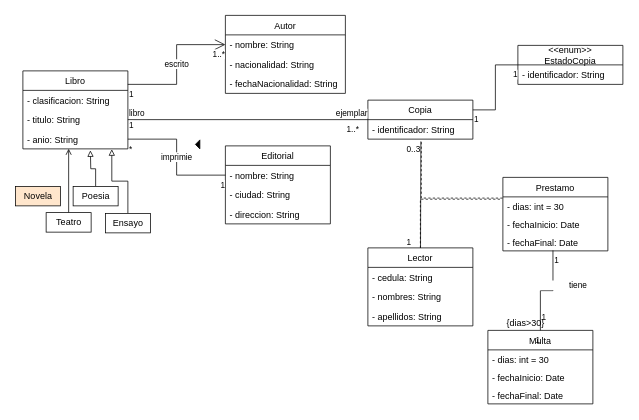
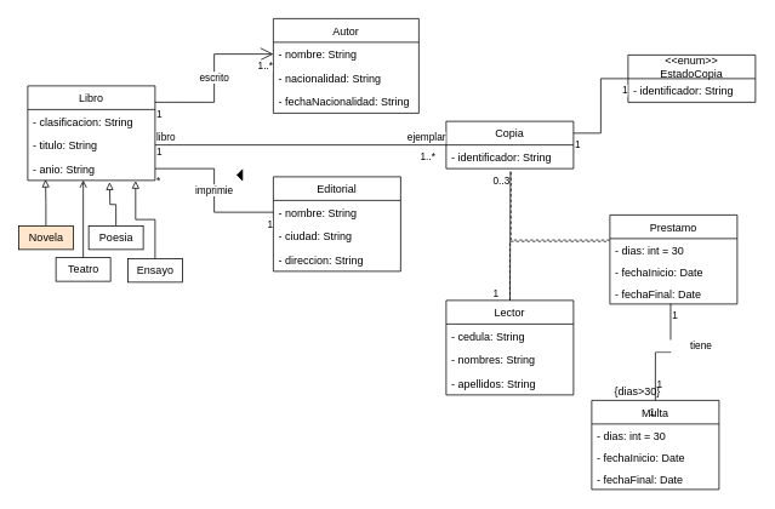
  <mxCell id="0" />
  <mxCell id="1" parent="0" />
  <mxCell id="2" value="Libro" style="swimlane;fontStyle=0;childLayout=stackLayout;horizontal=1;startSize=26;fillColor=none;horizontalStack=0;resizeParent=1;resizeParentMax=0;resizeLast=0;collapsible=1;marginBottom=0;" vertex="1" parent="1"><mxGeometry x="30" y="94" width="140" height="104" as="geometry" /></mxCell>
  <mxCell id="3" value="- clasificacion: String" style="text;strokeColor=none;fillColor=none;align=left;verticalAlign=top;spacingLeft=4;spacingRight=4;overflow=hidden;rotatable=0;points=[[0,0.5],[1,0.5]];portConstraint=eastwest;" vertex="1" parent="2"><mxGeometry y="26" width="140" height="26" as="geometry" /></mxCell>
  <mxCell id="4" value="- titulo: String" style="text;strokeColor=none;fillColor=none;align=left;verticalAlign=top;spacingLeft=4;spacingRight=4;overflow=hidden;rotatable=0;points=[[0,0.5],[1,0.5]];portConstraint=eastwest;" vertex="1" parent="2"><mxGeometry y="52" width="140" height="26" as="geometry" /></mxCell>
  <mxCell id="5" value="- anio: String" style="text;strokeColor=none;fillColor=none;align=left;verticalAlign=top;spacingLeft=4;spacingRight=4;overflow=hidden;rotatable=0;points=[[0,0.5],[1,0.5]];portConstraint=eastwest;" vertex="1" parent="2"><mxGeometry y="78" width="140" height="26" as="geometry" /></mxCell>
  <mxCell id="6" value="Autor" style="swimlane;fontStyle=0;childLayout=stackLayout;horizontal=1;startSize=26;fillColor=none;horizontalStack=0;resizeParent=1;resizeParentMax=0;resizeLast=0;collapsible=1;marginBottom=0;" vertex="1" parent="1"><mxGeometry x="300" y="20" width="160" height="104" as="geometry" /></mxCell>
  <mxCell id="7" value="- nombre: String" style="text;strokeColor=none;fillColor=none;align=left;verticalAlign=top;spacingLeft=4;spacingRight=4;overflow=hidden;rotatable=0;points=[[0,0.5],[1,0.5]];portConstraint=eastwest;" vertex="1" parent="6"><mxGeometry y="26" width="160" height="26" as="geometry" /></mxCell>
  <mxCell id="8" value="- nacionalidad: String" style="text;strokeColor=none;fillColor=none;align=left;verticalAlign=top;spacingLeft=4;spacingRight=4;overflow=hidden;rotatable=0;points=[[0,0.5],[1,0.5]];portConstraint=eastwest;" vertex="1" parent="6"><mxGeometry y="52" width="160" height="26" as="geometry" /></mxCell>
  <mxCell id="9" value="- fechaNacionalidad: String" style="text;strokeColor=none;fillColor=none;align=left;verticalAlign=top;spacingLeft=4;spacingRight=4;overflow=hidden;rotatable=0;points=[[0,0.5],[1,0.5]];portConstraint=eastwest;" vertex="1" parent="6"><mxGeometry y="78" width="160" height="26" as="geometry" /></mxCell>
  <mxCell id="10" value="Editorial" style="swimlane;fontStyle=0;childLayout=stackLayout;horizontal=1;startSize=26;fillColor=none;horizontalStack=0;resizeParent=1;resizeParentMax=0;resizeLast=0;collapsible=1;marginBottom=0;" vertex="1" parent="1"><mxGeometry x="300" y="194" width="140" height="104" as="geometry" /></mxCell>
  <mxCell id="11" value="- nombre: String" style="text;strokeColor=none;fillColor=none;align=left;verticalAlign=top;spacingLeft=4;spacingRight=4;overflow=hidden;rotatable=0;points=[[0,0.5],[1,0.5]];portConstraint=eastwest;" vertex="1" parent="10"><mxGeometry y="26" width="140" height="26" as="geometry" /></mxCell>
  <mxCell id="12" value="- ciudad: String" style="text;strokeColor=none;fillColor=none;align=left;verticalAlign=top;spacingLeft=4;spacingRight=4;overflow=hidden;rotatable=0;points=[[0,0.5],[1,0.5]];portConstraint=eastwest;" vertex="1" parent="10"><mxGeometry y="52" width="140" height="26" as="geometry" /></mxCell>
  <mxCell id="13" value="- direccion: String" style="text;strokeColor=none;fillColor=none;align=left;verticalAlign=top;spacingLeft=4;spacingRight=4;overflow=hidden;rotatable=0;points=[[0,0.5],[1,0.5]];portConstraint=eastwest;" vertex="1" parent="10"><mxGeometry y="78" width="140" height="26" as="geometry" /></mxCell>
  <mxCell id="14" value="escrito" style="endArrow=open;html=1;endSize=12;startArrow=none;startSize=14;startFill=0;edgeStyle=orthogonalEdgeStyle;rounded=0;exitX=0.999;exitY=0.173;exitDx=0;exitDy=0;exitPerimeter=0;entryX=0;entryY=0.5;entryDx=0;entryDy=0;" edge="1" parent="1" source="2" target="7"><mxGeometry relative="1" as="geometry"><mxPoint x="170" y="154" as="sourcePoint" /><mxPoint x="330" y="154" as="targetPoint" /></mxGeometry></mxCell>
  <mxCell id="15" value="1" style="edgeLabel;resizable=0;html=1;align=left;verticalAlign=top;" connectable="0" vertex="1" parent="14"><mxGeometry x="-1" relative="1" as="geometry" /></mxCell>
  <mxCell id="16" value="1..*" style="edgeLabel;resizable=0;html=1;align=right;verticalAlign=top;" connectable="0" vertex="1" parent="14"><mxGeometry x="1" relative="1" as="geometry" /></mxCell>
  <mxCell id="17" value="&lt;blockquote style=&quot;margin: 0 0 0 40px; border: none; padding: 0px;&quot;&gt;tiene&lt;/blockquote&gt;" style="endArrow=none;html=1;endSize=12;startArrow=none;startSize=14;startFill=0;edgeStyle=orthogonalEdgeStyle;rounded=0;exitX=0.477;exitY=0.977;exitDx=0;exitDy=0;exitPerimeter=0;entryX=0.5;entryY=0;entryDx=0;entryDy=0;endFill=0;align=center;" edge="1" parent="1" source="54" target="55"><mxGeometry x="-0.245" y="13" relative="1" as="geometry"><mxPoint x="300" y="420" as="sourcePoint" /><mxPoint x="460" y="420" as="targetPoint" /><mxPoint as="offset" /></mxGeometry></mxCell>
  <mxCell id="18" value="1" style="edgeLabel;resizable=0;html=1;align=left;verticalAlign=top;" connectable="0" vertex="1" parent="17"><mxGeometry x="-1" relative="1" as="geometry" /></mxCell>
  <mxCell id="19" value="1" style="edgeLabel;resizable=0;html=1;align=right;verticalAlign=top;" connectable="0" vertex="1" parent="17"><mxGeometry x="1" relative="1" as="geometry" /></mxCell>
  <mxCell id="20" value="imprimie" style="endArrow=none;html=1;endSize=12;startArrow=none;startSize=14;startFill=0;edgeStyle=orthogonalEdgeStyle;rounded=0;exitX=1;exitY=0.5;exitDx=0;exitDy=0;entryX=0;entryY=0.5;entryDx=0;entryDy=0;endFill=0;" edge="1" parent="1" source="5" target="11"><mxGeometry relative="1" as="geometry"><mxPoint x="179.58" y="135.096" as="sourcePoint" /><mxPoint x="310" y="83" as="targetPoint" /></mxGeometry></mxCell>
  <mxCell id="21" value="*" style="edgeLabel;resizable=0;html=1;align=left;verticalAlign=top;" connectable="0" vertex="1" parent="20"><mxGeometry x="-1" relative="1" as="geometry" /></mxCell>
  <mxCell id="22" value="1" style="edgeLabel;resizable=0;html=1;align=right;verticalAlign=top;" connectable="0" vertex="1" parent="20"><mxGeometry x="1" relative="1" as="geometry" /></mxCell>
  <mxCell id="23" value="" style="triangle;aspect=fixed;fillColor=strokeColor;rotation=-180;" vertex="1" parent="1"><mxGeometry x="260" y="186" width="6" height="12" as="geometry" /></mxCell>
+ <mxCell id="24" style="edgeStyle=orthogonalEdgeStyle;rounded=0;orthogonalLoop=1;jettySize=auto;html=1;entryX=0.14;entryY=0.965;entryDx=0;entryDy=0;entryPerimeter=0;startArrow=none;startFill=0;endArrow=block;endFill=0;" edge="1" parent="1" source="25" target="5"><mxGeometry relative="1" as="geometry" /></mxCell>
  <mxCell id="25" value="Novela" style="html=1;fillColor=#ffe6cc;" vertex="1" parent="1"><mxGeometry x="20" y="248" width="60" height="26" as="geometry" /></mxCell>
  <mxCell id="26" style="edgeStyle=orthogonalEdgeStyle;rounded=0;orthogonalLoop=1;jettySize=auto;html=1;entryX=0.436;entryY=0.993;entryDx=0;entryDy=0;entryPerimeter=0;startArrow=none;startFill=0;endArrow=open;endFill=0;" edge="1" parent="1" source="27" target="5"><mxGeometry relative="1" as="geometry" /></mxCell>
  <mxCell id="27" value="Teatro" style="html=1;" vertex="1" parent="1"><mxGeometry x="61" y="283" width="60" height="26" as="geometry" /></mxCell>
  <mxCell id="28" style="edgeStyle=orthogonalEdgeStyle;rounded=0;orthogonalLoop=1;jettySize=auto;html=1;startArrow=none;startFill=0;endArrow=block;endFill=0;" edge="1" parent="1" source="29"><mxGeometry relative="1" as="geometry"><mxPoint x="120" y="200" as="targetPoint" /></mxGeometry></mxCell>
  <mxCell id="29" value="Poesia" style="html=1;" vertex="1" parent="1"><mxGeometry x="97" y="248" width="60" height="26" as="geometry" /></mxCell>
  <mxCell id="30" style="edgeStyle=orthogonalEdgeStyle;rounded=0;orthogonalLoop=1;jettySize=auto;html=1;entryX=0.847;entryY=1.021;entryDx=0;entryDy=0;entryPerimeter=0;startArrow=none;startFill=0;endArrow=block;endFill=0;" edge="1" parent="1" source="31" target="5"><mxGeometry relative="1" as="geometry" /></mxCell>
  <mxCell id="31" value="Ensayo" style="html=1;" vertex="1" parent="1"><mxGeometry x="140" y="284" width="60" height="26" as="geometry" /></mxCell>
  <mxCell id="32" value="Copia" style="swimlane;fontStyle=0;childLayout=stackLayout;horizontal=1;startSize=26;fillColor=none;horizontalStack=0;resizeParent=1;resizeParentMax=0;resizeLast=0;collapsible=1;marginBottom=0;" vertex="1" parent="1"><mxGeometry x="490" y="133" width="140" height="52" as="geometry" /></mxCell>
  <mxCell id="33" value="- identificador: String" style="text;strokeColor=none;fillColor=none;align=left;verticalAlign=top;spacingLeft=4;spacingRight=4;overflow=hidden;rotatable=0;points=[[0,0.5],[1,0.5]];portConstraint=eastwest;" vertex="1" parent="32"><mxGeometry y="26" width="140" height="26" as="geometry" /></mxCell>
  <mxCell id="34" value="" style="endArrow=none;html=1;edgeStyle=orthogonalEdgeStyle;rounded=0;exitX=1;exitY=0.5;exitDx=0;exitDy=0;entryX=0;entryY=0.5;entryDx=0;entryDy=0;" edge="1" parent="1" source="4" target="32"><mxGeometry relative="1" as="geometry"><mxPoint x="300" y="154" as="sourcePoint" /><mxPoint x="460" y="154" as="targetPoint" /></mxGeometry></mxCell>
  <mxCell id="35" value="libro" style="edgeLabel;resizable=0;html=1;align=left;verticalAlign=bottom;" connectable="0" vertex="1" parent="34"><mxGeometry x="-1" relative="1" as="geometry" /></mxCell>
  <mxCell id="36" value="ejemplar" style="edgeLabel;resizable=0;html=1;align=right;verticalAlign=bottom;" connectable="0" vertex="1" parent="34"><mxGeometry x="1" relative="1" as="geometry" /></mxCell>
  <mxCell id="37" value="1..*" style="edgeLabel;resizable=0;html=1;align=left;verticalAlign=top;" connectable="0" vertex="1" parent="1"><mxGeometry x="460" y="159.002" as="geometry" /></mxCell>
  <mxCell id="38" value="1" style="edgeLabel;resizable=0;html=1;align=left;verticalAlign=top;" connectable="0" vertex="1" parent="1"><mxGeometry x="170" y="154.002" as="geometry" /></mxCell>
  <mxCell id="39" value="&lt;&lt;enum&gt;&gt;&#10;EstadoCopia" style="swimlane;fontStyle=0;childLayout=stackLayout;horizontal=1;startSize=26;fillColor=none;horizontalStack=0;resizeParent=1;resizeParentMax=0;resizeLast=0;collapsible=1;marginBottom=0;" vertex="1" parent="1"><mxGeometry x="690" y="60" width="140" height="52" as="geometry" /></mxCell>
  <mxCell id="40" value="- identificador: String" style="text;strokeColor=none;fillColor=none;align=left;verticalAlign=top;spacingLeft=4;spacingRight=4;overflow=hidden;rotatable=0;points=[[0,0.5],[1,0.5]];portConstraint=eastwest;" vertex="1" parent="39"><mxGeometry y="26" width="140" height="26" as="geometry" /></mxCell>
  <mxCell id="41" value="" style="endArrow=none;html=1;endSize=12;startArrow=none;startSize=14;startFill=0;edgeStyle=orthogonalEdgeStyle;rounded=0;exitX=1;exitY=0.25;exitDx=0;exitDy=0;entryX=0;entryY=0.5;entryDx=0;entryDy=0;endFill=0;" edge="1" parent="1" source="32" target="39"><mxGeometry relative="1" as="geometry"><mxPoint x="179.86" y="121.992" as="sourcePoint" /><mxPoint x="310" y="69" as="targetPoint" /></mxGeometry></mxCell>
  <mxCell id="42" value="1" style="edgeLabel;resizable=0;html=1;align=left;verticalAlign=top;" connectable="0" vertex="1" parent="41"><mxGeometry x="-1" relative="1" as="geometry" /></mxCell>
  <mxCell id="43" value="1" style="edgeLabel;resizable=0;html=1;align=right;verticalAlign=top;" connectable="0" vertex="1" parent="41"><mxGeometry x="1" relative="1" as="geometry" /></mxCell>
  <mxCell id="44" style="rounded=0;orthogonalLoop=1;jettySize=auto;html=1;entryX=0.505;entryY=1.115;entryDx=0;entryDy=0;entryPerimeter=0;startArrow=none;startFill=0;endArrow=none;endFill=0;" edge="1" parent="1" source="46" target="33"><mxGeometry relative="1" as="geometry" /></mxCell>
  <mxCell id="45" style="edgeStyle=orthogonalEdgeStyle;rounded=0;orthogonalLoop=1;jettySize=auto;html=1;entryX=-0.027;entryY=0.129;entryDx=0;entryDy=0;entryPerimeter=0;dashed=1;startArrow=none;startFill=0;endArrow=none;endFill=0;" edge="1" parent="1" source="46" target="52"><mxGeometry relative="1" as="geometry" /></mxCell>
  <mxCell id="46" value="Lector" style="swimlane;fontStyle=0;childLayout=stackLayout;horizontal=1;startSize=26;fillColor=none;horizontalStack=0;resizeParent=1;resizeParentMax=0;resizeLast=0;collapsible=1;marginBottom=0;" vertex="1" parent="1"><mxGeometry x="490" y="330" width="140" height="104" as="geometry" /></mxCell>
  <mxCell id="47" value="- cedula: String" style="text;strokeColor=none;fillColor=none;align=left;verticalAlign=top;spacingLeft=4;spacingRight=4;overflow=hidden;rotatable=0;points=[[0,0.5],[1,0.5]];portConstraint=eastwest;" vertex="1" parent="46"><mxGeometry y="26" width="140" height="26" as="geometry" /></mxCell>
  <mxCell id="48" value="- nombres: String" style="text;strokeColor=none;fillColor=none;align=left;verticalAlign=top;spacingLeft=4;spacingRight=4;overflow=hidden;rotatable=0;points=[[0,0.5],[1,0.5]];portConstraint=eastwest;" vertex="1" parent="46"><mxGeometry y="52" width="140" height="26" as="geometry" /></mxCell>
  <mxCell id="49" value="- apellidos: String" style="text;strokeColor=none;fillColor=none;align=left;verticalAlign=top;spacingLeft=4;spacingRight=4;overflow=hidden;rotatable=0;points=[[0,0.5],[1,0.5]];portConstraint=eastwest;" vertex="1" parent="46"><mxGeometry y="78" width="140" height="26" as="geometry" /></mxCell>
  <mxCell id="50" style="edgeStyle=orthogonalEdgeStyle;rounded=0;orthogonalLoop=1;jettySize=auto;html=1;entryX=0.516;entryY=1.059;entryDx=0;entryDy=0;entryPerimeter=0;startArrow=none;startFill=0;endArrow=none;endFill=0;dashed=1;exitX=0.004;exitY=0.068;exitDx=0;exitDy=0;exitPerimeter=0;" edge="1" parent="1"><mxGeometry relative="1" as="geometry"><mxPoint x="669.56" y="263.632" as="sourcePoint" /><mxPoint x="561.24" y="186.534" as="targetPoint" /><Array as="points"><mxPoint x="561" y="264" /></Array></mxGeometry></mxCell>
  <mxCell id="51" value="Prestamo" style="swimlane;fontStyle=0;childLayout=stackLayout;horizontal=1;startSize=26;fillColor=none;horizontalStack=0;resizeParent=1;resizeParentMax=0;resizeLast=0;collapsible=1;marginBottom=0;" vertex="1" parent="1"><mxGeometry x="670" y="236" width="140" height="98" as="geometry" /></mxCell>
  <mxCell id="52" value="- dias: int = 30" style="text;strokeColor=none;fillColor=none;align=left;verticalAlign=top;spacingLeft=4;spacingRight=4;overflow=hidden;rotatable=0;points=[[0,0.5],[1,0.5]];portConstraint=eastwest;" vertex="1" parent="51"><mxGeometry y="26" width="140" height="24" as="geometry" /></mxCell>
  <mxCell id="53" value="- fechaInicio: Date" style="text;strokeColor=none;fillColor=none;align=left;verticalAlign=top;spacingLeft=4;spacingRight=4;overflow=hidden;rotatable=0;points=[[0,0.5],[1,0.5]];portConstraint=eastwest;" vertex="1" parent="51"><mxGeometry y="50" width="140" height="24" as="geometry" /></mxCell>
  <mxCell id="54" value="- fechaFinal: Date" style="text;strokeColor=none;fillColor=none;align=left;verticalAlign=top;spacingLeft=4;spacingRight=4;overflow=hidden;rotatable=0;points=[[0,0.5],[1,0.5]];portConstraint=eastwest;" vertex="1" parent="51"><mxGeometry y="74" width="140" height="24" as="geometry" /></mxCell>
  <mxCell id="55" value="Multa" style="swimlane;fontStyle=0;childLayout=stackLayout;horizontal=1;startSize=26;fillColor=none;horizontalStack=0;resizeParent=1;resizeParentMax=0;resizeLast=0;collapsible=1;marginBottom=0;" vertex="1" parent="1"><mxGeometry x="650" y="440" width="140" height="98" as="geometry" /></mxCell>
  <mxCell id="56" value="- dias: int = 30" style="text;strokeColor=none;fillColor=none;align=left;verticalAlign=top;spacingLeft=4;spacingRight=4;overflow=hidden;rotatable=0;points=[[0,0.5],[1,0.5]];portConstraint=eastwest;" vertex="1" parent="55"><mxGeometry y="26" width="140" height="24" as="geometry" /></mxCell>
  <mxCell id="57" value="- fechaInicio: Date" style="text;strokeColor=none;fillColor=none;align=left;verticalAlign=top;spacingLeft=4;spacingRight=4;overflow=hidden;rotatable=0;points=[[0,0.5],[1,0.5]];portConstraint=eastwest;" vertex="1" parent="55"><mxGeometry y="50" width="140" height="24" as="geometry" /></mxCell>
  <mxCell id="58" value="- fechaFinal: Date" style="text;strokeColor=none;fillColor=none;align=left;verticalAlign=top;spacingLeft=4;spacingRight=4;overflow=hidden;rotatable=0;points=[[0,0.5],[1,0.5]];portConstraint=eastwest;" vertex="1" parent="55"><mxGeometry y="74" width="140" height="24" as="geometry" /></mxCell>
  <mxCell id="59" value="1" style="edgeLabel;resizable=0;html=1;align=left;verticalAlign=top;" connectable="0" vertex="1" parent="1"><mxGeometry x="720" y="409.998" as="geometry" /></mxCell>
  <mxCell id="60" value="{dias&amp;gt;30}" style="text;html=1;align=center;verticalAlign=middle;resizable=0;points=[];autosize=1;strokeColor=none;fillColor=none;" vertex="1" parent="1"><mxGeometry x="665" y="415" width="70" height="30" as="geometry" /></mxCell>
  <mxCell id="61" value="0..3" style="edgeLabel;resizable=0;html=1;align=left;verticalAlign=top;" connectable="0" vertex="1" parent="1"><mxGeometry x="540" y="186.002" as="geometry" /></mxCell>
  <mxCell id="62" value="1" style="edgeLabel;resizable=0;html=1;align=left;verticalAlign=top;" connectable="0" vertex="1" parent="1"><mxGeometry x="540" y="309.002" as="geometry" /></mxCell>
